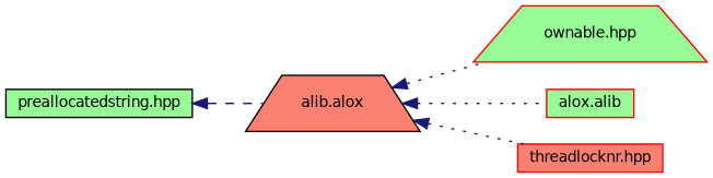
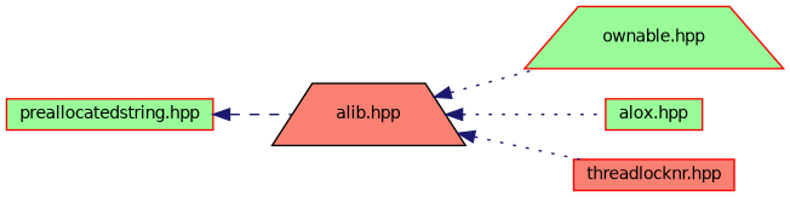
  digraph {
    fontname="DejaVu Sans"
    rankdir=LR
    node [color=red fillcolor=palegreen fontname="DejaVu Sans" fontsize=10 shape=box style=filled]
    edge [color=midnightblue dir=back fontname="DejaVu Sans" fontsize=10 labelfontname=Helvetica labelfontsize=10 style=dotted]
-   n1 [color=black fontcolor=black height=0.2 label="preallocatedstring.hpp" width=0.4]
-   n2 [color=black fillcolor=salmon height=0.2 label="alib.alox" shape=trapezium width=0.4]
+   n1 [fontcolor=black height=0.2 label="preallocatedstring.hpp" width=0.4]
+   n2 [color=black fillcolor=salmon height=0.2 label="alib.hpp" shape=trapezium width=0.4]
    n3 [height=0.2 label="ownable.hpp" shape=trapezium width=0.4]
-   n4 [height=0.2 label="alox.alib" width=0.4]
+   n4 [height=0.2 label="alox.hpp" width=0.4]
    n5 [fillcolor=salmon height=0.2 label="threadlocknr.hpp" width=0.4]
    n1 -> n2 [style=dashed]
    n2 -> n3
    n2 -> n4
    n2 -> n5
  }
